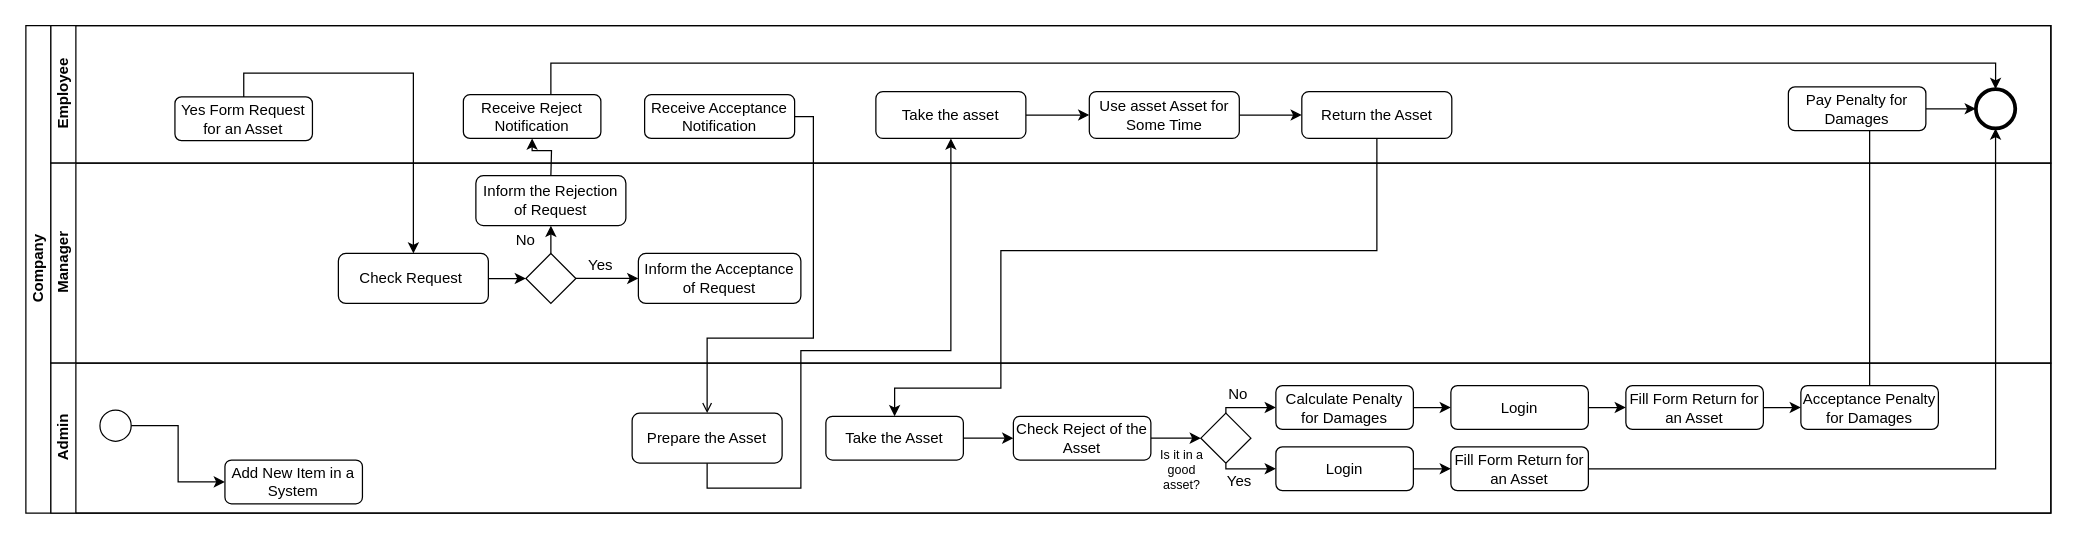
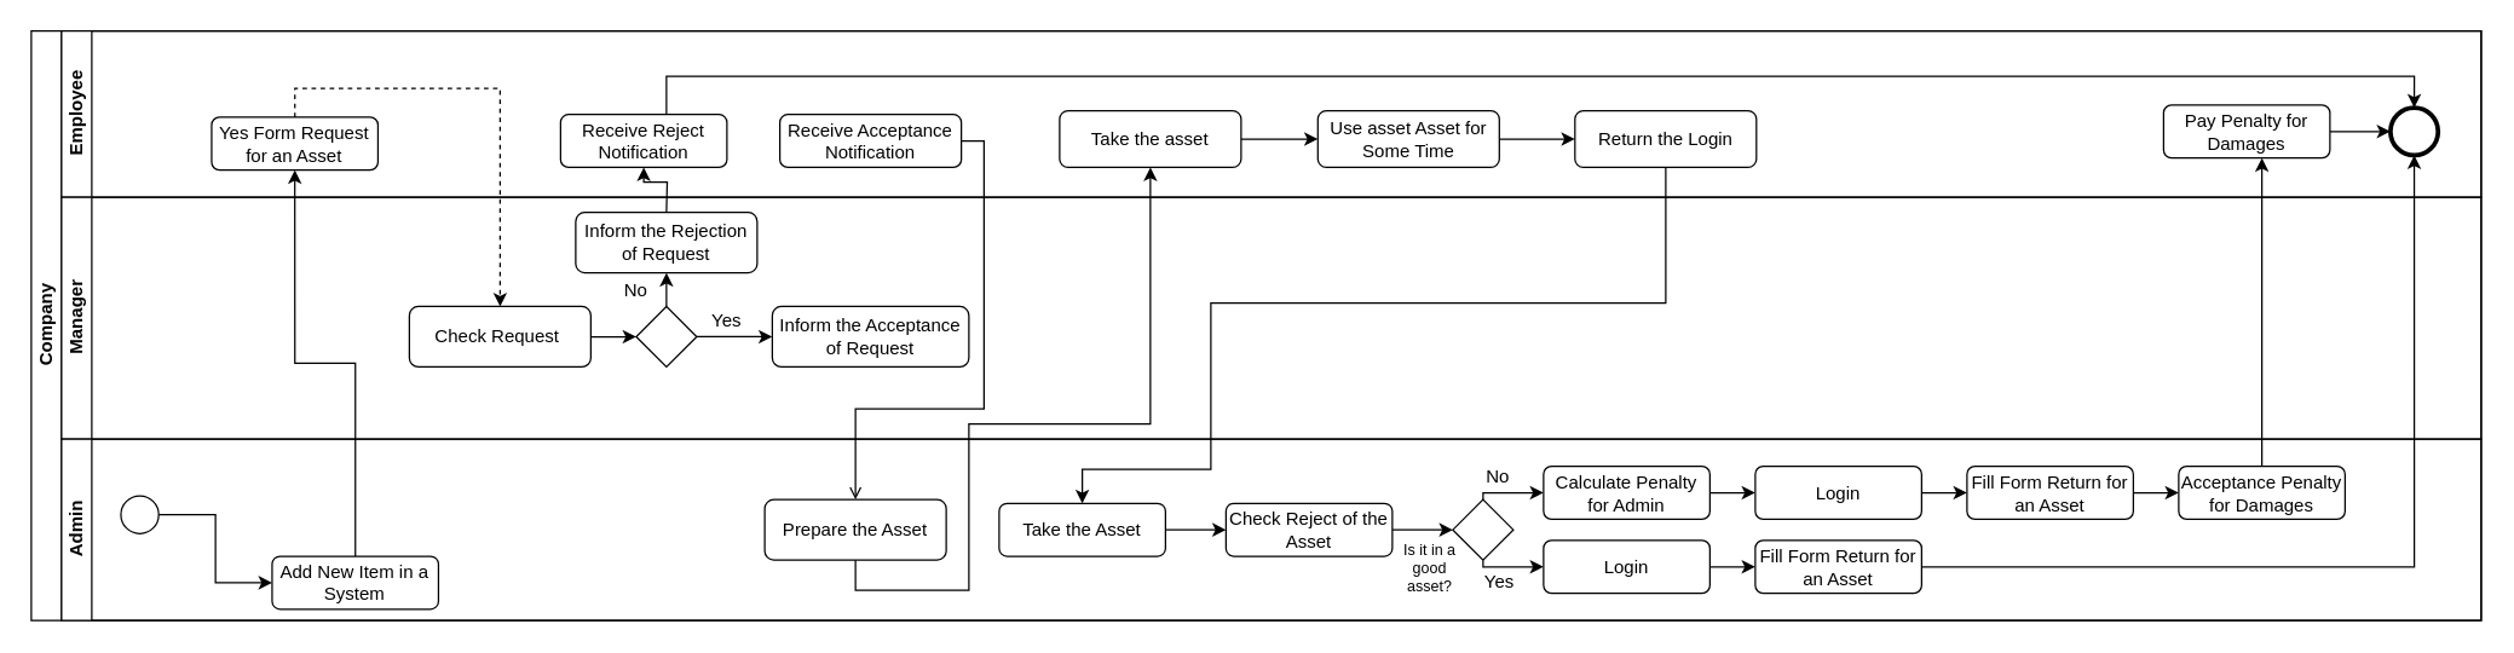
  <mxCell id="0" />
  <mxCell id="1" parent="0" />
  <mxCell id="2" value="Company" style="swimlane;html=1;childLayout=stackLayout;resizeParent=1;resizeParentMax=0;horizontal=0;startSize=20;horizontalStack=0;" parent="1" vertex="1"><mxGeometry x="20" y="20" width="1620" height="390" as="geometry" /></mxCell>
  <mxCell id="3" value="Employee" style="swimlane;html=1;startSize=20;horizontal=0;" parent="2" vertex="1"><mxGeometry x="20" width="1600" height="110" as="geometry" /></mxCell>
  <mxCell id="4" value="Yes Form Request for an Asset" style="shape=ext;rounded=1;html=1;whiteSpace=wrap;" parent="3" vertex="1"><mxGeometry x="99.25" y="57" width="110" height="35" as="geometry" /></mxCell>
  <mxCell id="5" style="edgeStyle=orthogonalEdgeStyle;rounded=0;orthogonalLoop=1;jettySize=auto;html=1;entryX=0;entryY=0.5;entryDx=0;entryDy=0;" parent="3" source="6" target="9" edge="1"><mxGeometry relative="1" as="geometry" /></mxCell>
  <mxCell id="6" value="Take the asset" style="shape=ext;rounded=1;html=1;whiteSpace=wrap;" parent="3" vertex="1"><mxGeometry x="660" y="52.75" width="120" height="37.5" as="geometry" /></mxCell>
- <mxCell id="7" value="Return the Asset" style="shape=ext;rounded=1;html=1;whiteSpace=wrap;" parent="3" vertex="1"><mxGeometry x="1000.75" y="52.75" width="120" height="37.5" as="geometry" /></mxCell>
+ <mxCell id="7" value="Return the Login" style="shape=ext;rounded=1;html=1;whiteSpace=wrap;" parent="3" vertex="1"><mxGeometry x="1000.75" y="52.75" width="120" height="37.5" as="geometry" /></mxCell>
  <mxCell id="8" style="edgeStyle=orthogonalEdgeStyle;rounded=0;orthogonalLoop=1;jettySize=auto;html=1;entryX=0;entryY=0.5;entryDx=0;entryDy=0;" parent="3" source="9" target="7" edge="1"><mxGeometry relative="1" as="geometry" /></mxCell>
  <mxCell id="9" value="Use asset Asset for Some Time" style="shape=ext;rounded=1;html=1;whiteSpace=wrap;" parent="3" vertex="1"><mxGeometry x="830.75" y="52.75" width="120" height="37.5" as="geometry" /></mxCell>
  <mxCell id="10" style="edgeStyle=orthogonalEdgeStyle;rounded=0;orthogonalLoop=1;jettySize=auto;html=1;entryX=0;entryY=0.5;entryDx=0;entryDy=0;" parent="3" source="11" target="12" edge="1"><mxGeometry relative="1" as="geometry" /></mxCell>
  <mxCell id="11" value="Pay Penalty for Damages" style="shape=ext;rounded=1;html=1;whiteSpace=wrap;" parent="3" vertex="1"><mxGeometry x="1390" y="49" width="110" height="35" as="geometry" /></mxCell>
  <mxCell id="12" value="" style="shape=mxgraph.bpmn.shape;html=1;verticalLabelPosition=bottom;labelBackgroundColor=#ffffff;verticalAlign=top;align=center;perimeter=ellipsePerimeter;outlineConnect=0;outline=end;symbol=general;" parent="3" vertex="1"><mxGeometry x="1540" y="50.75" width="31.5" height="31.5" as="geometry" /></mxCell>
  <mxCell id="13" style="edgeStyle=orthogonalEdgeStyle;rounded=0;orthogonalLoop=1;jettySize=auto;html=1;entryX=0.5;entryY=0;entryDx=0;entryDy=0;" parent="3" source="14" target="12" edge="1"><mxGeometry relative="1" as="geometry"><Array as="points"><mxPoint x="400" y="30" /><mxPoint x="1556" y="30" /></Array></mxGeometry></mxCell>
  <mxCell id="14" value="Receive Reject Notification" style="shape=ext;rounded=1;html=1;whiteSpace=wrap;" parent="3" vertex="1"><mxGeometry x="330" y="55.25" width="110" height="35" as="geometry" /></mxCell>
  <mxCell id="15" value="Receive Acceptance Notification" style="shape=ext;rounded=1;html=1;whiteSpace=wrap;" parent="3" vertex="1"><mxGeometry x="475" y="55.25" width="120" height="35" as="geometry" /></mxCell>
+ <mxCell id="16" style="edgeStyle=orthogonalEdgeStyle;rounded=0;orthogonalLoop=1;jettySize=auto;html=1;entryX=0.5;entryY=1;entryDx=0;entryDy=0;" parent="2" source="33" target="4" edge="1"><mxGeometry relative="1" as="geometry" /></mxCell>
  <mxCell id="17" value="Manager" style="swimlane;html=1;startSize=20;horizontal=0;" parent="2" vertex="1"><mxGeometry x="20" y="110" width="1600" height="160" as="geometry" /></mxCell>
  <mxCell id="18" value="Check Request&amp;nbsp;" style="shape=ext;rounded=1;html=1;whiteSpace=wrap;" parent="17" vertex="1"><mxGeometry x="230" y="72.25" width="120" height="40" as="geometry" /></mxCell>
  <mxCell id="19" style="edgeStyle=orthogonalEdgeStyle;rounded=0;orthogonalLoop=1;jettySize=auto;html=1;entryX=0.5;entryY=1;entryDx=0;entryDy=0;" parent="17" source="21" target="23" edge="1"><mxGeometry relative="1" as="geometry" /></mxCell>
  <mxCell id="20" style="edgeStyle=orthogonalEdgeStyle;rounded=0;orthogonalLoop=1;jettySize=auto;html=1;entryX=0;entryY=0.5;entryDx=0;entryDy=0;" parent="17" source="21" target="25" edge="1"><mxGeometry relative="1" as="geometry" /></mxCell>
  <mxCell id="21" value="" style="rhombus;whiteSpace=wrap;html=1;" parent="17" vertex="1"><mxGeometry x="380" y="72.25" width="40" height="40" as="geometry" /></mxCell>
  <mxCell id="22" style="edgeStyle=orthogonalEdgeStyle;rounded=0;orthogonalLoop=1;jettySize=auto;html=1;" parent="17" source="18" target="21" edge="1"><mxGeometry relative="1" as="geometry" /></mxCell>
  <mxCell id="23" value="Inform the Rejection of Request" style="shape=ext;rounded=1;html=1;whiteSpace=wrap;" parent="17" vertex="1"><mxGeometry x="340" y="10" width="120" height="40" as="geometry" /></mxCell>
  <mxCell id="24" value="No" style="text;html=1;strokeColor=none;fillColor=none;align=center;verticalAlign=middle;whiteSpace=wrap;rounded=0;" parent="17" vertex="1"><mxGeometry x="360" y="52.25" width="40" height="20" as="geometry" /></mxCell>
  <mxCell id="25" value="Inform the Acceptance of Request" style="shape=ext;rounded=1;html=1;whiteSpace=wrap;" parent="17" vertex="1"><mxGeometry x="470" y="72.25" width="130" height="40" as="geometry" /></mxCell>
  <mxCell id="26" value="Yes" style="text;html=1;strokeColor=none;fillColor=none;align=center;verticalAlign=middle;whiteSpace=wrap;rounded=0;" parent="17" vertex="1"><mxGeometry x="420" y="72.25" width="40" height="20" as="geometry" /></mxCell>
  <mxCell id="27" value="Admin" style="swimlane;html=1;startSize=20;horizontal=0;" parent="2" vertex="1"><mxGeometry x="20" y="270" width="1600" height="120" as="geometry" /></mxCell>
  <mxCell id="28" value="Prepare the Asset" style="shape=ext;rounded=1;html=1;whiteSpace=wrap;" parent="27" vertex="1"><mxGeometry x="465" y="40" width="120" height="40" as="geometry" /></mxCell>
  <mxCell id="29" style="edgeStyle=orthogonalEdgeStyle;rounded=0;orthogonalLoop=1;jettySize=auto;html=1;entryX=0;entryY=0.5;entryDx=0;entryDy=0;" parent="27" source="30" target="35" edge="1"><mxGeometry relative="1" as="geometry" /></mxCell>
  <mxCell id="30" value="Take the Asset" style="shape=ext;rounded=1;html=1;whiteSpace=wrap;" parent="27" vertex="1"><mxGeometry x="620" y="42.5" width="110" height="35" as="geometry" /></mxCell>
  <mxCell id="31" style="edgeStyle=orthogonalEdgeStyle;rounded=0;orthogonalLoop=1;jettySize=auto;html=1;entryX=0;entryY=0.5;entryDx=0;entryDy=0;fontSize=10;" parent="27" source="32" target="33" edge="1"><mxGeometry relative="1" as="geometry" /></mxCell>
  <mxCell id="32" value="" style="shape=mxgraph.bpmn.shape;html=1;verticalLabelPosition=bottom;labelBackgroundColor=#ffffff;verticalAlign=top;align=center;perimeter=ellipsePerimeter;outlineConnect=0;outline=standard;symbol=general;" parent="27" vertex="1"><mxGeometry x="39.25" y="37.5" width="25" height="25" as="geometry" /></mxCell>
  <mxCell id="33" value="Add New Item in a System" style="shape=ext;rounded=1;html=1;whiteSpace=wrap;" parent="27" vertex="1"><mxGeometry x="139.25" y="77.5" width="110" height="35" as="geometry" /></mxCell>
  <mxCell id="34" style="edgeStyle=orthogonalEdgeStyle;rounded=0;orthogonalLoop=1;jettySize=auto;html=1;entryX=0;entryY=0.5;entryDx=0;entryDy=0;" parent="27" source="35" target="38" edge="1"><mxGeometry relative="1" as="geometry" /></mxCell>
  <mxCell id="35" value="Check Reject of the Asset" style="shape=ext;rounded=1;html=1;whiteSpace=wrap;" parent="27" vertex="1"><mxGeometry x="770" y="42.5" width="110" height="35" as="geometry" /></mxCell>
  <mxCell id="36" style="edgeStyle=orthogonalEdgeStyle;rounded=0;orthogonalLoop=1;jettySize=auto;html=1;entryX=0;entryY=0.5;entryDx=0;entryDy=0;" parent="27" source="38" target="43" edge="1"><mxGeometry relative="1" as="geometry"><Array as="points"><mxPoint x="940" y="85" /></Array></mxGeometry></mxCell>
  <mxCell id="37" style="edgeStyle=orthogonalEdgeStyle;rounded=0;orthogonalLoop=1;jettySize=auto;html=1;entryX=0;entryY=0.5;entryDx=0;entryDy=0;" parent="27" source="38" target="41" edge="1"><mxGeometry relative="1" as="geometry"><Array as="points"><mxPoint x="940" y="36" /></Array></mxGeometry></mxCell>
  <mxCell id="38" value="" style="rhombus;whiteSpace=wrap;html=1;" parent="27" vertex="1"><mxGeometry x="920" y="40" width="40" height="40" as="geometry" /></mxCell>
  <mxCell id="39" value="Is it in a good asset?" style="text;html=1;strokeColor=none;fillColor=none;align=center;verticalAlign=middle;whiteSpace=wrap;rounded=0;fontSize=10;" parent="27" vertex="1"><mxGeometry x="885" y="74.5" width="40" height="20" as="geometry" /></mxCell>
  <mxCell id="40" style="edgeStyle=orthogonalEdgeStyle;rounded=0;orthogonalLoop=1;jettySize=auto;html=1;entryX=0;entryY=0.5;entryDx=0;entryDy=0;" parent="27" source="41" target="45" edge="1"><mxGeometry relative="1" as="geometry" /></mxCell>
- <mxCell id="41" value="Calculate Penalty for Damages" style="shape=ext;rounded=1;html=1;whiteSpace=wrap;" parent="27" vertex="1"><mxGeometry x="980" y="18" width="110" height="35" as="geometry" /></mxCell>
+ <mxCell id="41" value="Calculate Penalty for Admin" style="shape=ext;rounded=1;html=1;whiteSpace=wrap;" parent="27" vertex="1"><mxGeometry x="980" y="18" width="110" height="35" as="geometry" /></mxCell>
  <mxCell id="42" style="edgeStyle=orthogonalEdgeStyle;rounded=0;orthogonalLoop=1;jettySize=auto;html=1;entryX=0;entryY=0.5;entryDx=0;entryDy=0;" parent="27" source="43" target="44" edge="1"><mxGeometry relative="1" as="geometry" /></mxCell>
  <mxCell id="43" value="Login" style="shape=ext;rounded=1;html=1;whiteSpace=wrap;" parent="27" vertex="1"><mxGeometry x="980" y="67" width="110" height="35" as="geometry" /></mxCell>
  <mxCell id="44" value="Fill Form Return for an Asset" style="shape=ext;rounded=1;html=1;whiteSpace=wrap;" parent="27" vertex="1"><mxGeometry x="1120" y="67" width="110" height="35" as="geometry" /></mxCell>
  <mxCell id="45" value="Login" style="shape=ext;rounded=1;html=1;whiteSpace=wrap;" parent="27" vertex="1"><mxGeometry x="1120" y="18" width="110" height="35" as="geometry" /></mxCell>
  <mxCell id="46" value="Fill Form Return for an Asset" style="shape=ext;rounded=1;html=1;whiteSpace=wrap;" parent="27" vertex="1"><mxGeometry x="1260" y="18" width="110" height="35" as="geometry" /></mxCell>
  <mxCell id="47" style="edgeStyle=orthogonalEdgeStyle;rounded=0;orthogonalLoop=1;jettySize=auto;html=1;entryX=0;entryY=0.5;entryDx=0;entryDy=0;" parent="27" source="45" target="46" edge="1"><mxGeometry relative="1" as="geometry" /></mxCell>
  <mxCell id="48" style="edgeStyle=orthogonalEdgeStyle;rounded=0;orthogonalLoop=1;jettySize=auto;html=1;entryX=0;entryY=0.5;entryDx=0;entryDy=0;" parent="27" source="46" target="49" edge="1"><mxGeometry relative="1" as="geometry"><mxPoint x="1400" y="35.5" as="targetPoint" /></mxGeometry></mxCell>
  <mxCell id="49" value="Acceptance Penalty for Damages" style="shape=ext;rounded=1;html=1;whiteSpace=wrap;" parent="27" vertex="1"><mxGeometry x="1400" y="18" width="110" height="35" as="geometry" /></mxCell>
  <mxCell id="50" value="No" style="text;html=1;strokeColor=none;fillColor=none;align=center;verticalAlign=middle;whiteSpace=wrap;rounded=0;" parent="27" vertex="1"><mxGeometry x="930" y="15" width="40" height="20" as="geometry" /></mxCell>
  <mxCell id="51" value="Yes" style="text;html=1;strokeColor=none;fillColor=none;align=center;verticalAlign=middle;whiteSpace=wrap;rounded=0;" parent="27" vertex="1"><mxGeometry x="931" y="85" width="40" height="20" as="geometry" /></mxCell>
- <mxCell id="52" style="edgeStyle=orthogonalEdgeStyle;rounded=0;orthogonalLoop=1;jettySize=auto;html=1;entryX=0.591;entryY=1;entryDx=0;entryDy=0;entryPerimeter=0;endArrow=none;" parent="2" source="49" target="11" edge="1"><mxGeometry relative="1" as="geometry"><Array as="points" /></mxGeometry></mxCell>
+ <mxCell id="52" style="edgeStyle=orthogonalEdgeStyle;rounded=0;orthogonalLoop=1;jettySize=auto;html=1;entryX=0.591;entryY=1;entryDx=0;entryDy=0;entryPerimeter=0;" parent="2" source="49" target="11" edge="1"><mxGeometry relative="1" as="geometry"><Array as="points" /></mxGeometry></mxCell>
  <mxCell id="53" style="edgeStyle=orthogonalEdgeStyle;rounded=0;orthogonalLoop=1;jettySize=auto;html=1;" parent="2" target="14" edge="1"><mxGeometry relative="1" as="geometry"><mxPoint x="420" y="120" as="sourcePoint" /></mxGeometry></mxCell>
  <mxCell id="54" style="edgeStyle=orthogonalEdgeStyle;rounded=0;orthogonalLoop=1;jettySize=auto;html=1;entryX=0.5;entryY=0;entryDx=0;entryDy=0;endArrow=open;" parent="2" source="15" target="28" edge="1"><mxGeometry relative="1" as="geometry"><Array as="points"><mxPoint x="630" y="73" /><mxPoint x="630" y="250" /><mxPoint x="545" y="250" /></Array></mxGeometry></mxCell>
  <mxCell id="55" style="edgeStyle=orthogonalEdgeStyle;rounded=0;orthogonalLoop=1;jettySize=auto;html=1;entryX=0.5;entryY=1;entryDx=0;entryDy=0;" parent="2" source="28" target="6" edge="1"><mxGeometry relative="1" as="geometry"><Array as="points"><mxPoint x="545" y="370" /><mxPoint x="620" y="370" /><mxPoint x="620" y="260" /><mxPoint x="740" y="260" /></Array></mxGeometry></mxCell>
  <mxCell id="56" style="edgeStyle=orthogonalEdgeStyle;rounded=0;orthogonalLoop=1;jettySize=auto;html=1;" parent="2" source="7" target="30" edge="1"><mxGeometry relative="1" as="geometry"><Array as="points"><mxPoint x="1081" y="180" /><mxPoint x="780" y="180" /><mxPoint x="780" y="290" /><mxPoint x="695" y="290" /></Array></mxGeometry></mxCell>
- <mxCell id="57" style="edgeStyle=orthogonalEdgeStyle;rounded=0;orthogonalLoop=1;jettySize=auto;html=1;" edge="1" parent="2" source="4" target="18"><mxGeometry relative="1" as="geometry"><Array as="points"><mxPoint x="174" y="38" /><mxPoint x="310" y="38" /></Array></mxGeometry></mxCell>
+ <mxCell id="57" style="edgeStyle=orthogonalEdgeStyle;rounded=0;orthogonalLoop=1;jettySize=auto;html=1;dashed=1;" edge="1" parent="2" source="4" target="18"><mxGeometry relative="1" as="geometry"><Array as="points"><mxPoint x="174" y="38" /><mxPoint x="310" y="38" /></Array></mxGeometry></mxCell>
  <mxCell id="58" style="edgeStyle=orthogonalEdgeStyle;rounded=0;orthogonalLoop=1;jettySize=auto;html=1;entryX=0.5;entryY=1;entryDx=0;entryDy=0;" parent="2" source="44" target="12" edge="1"><mxGeometry relative="1" as="geometry"><mxPoint x="1280" y="354.471" as="targetPoint" /></mxGeometry></mxCell>
